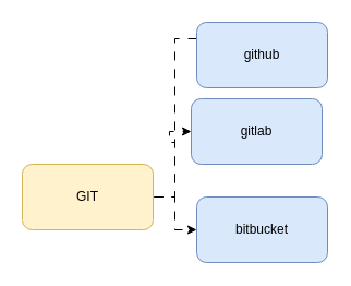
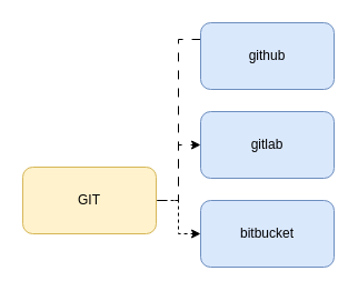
  <mxCell id="0" />
  <mxCell id="1" parent="0" />
  <mxCell id="2" style="edgeStyle=orthogonalEdgeStyle;rounded=0;orthogonalLoop=1;jettySize=auto;html=1;entryX=0;entryY=0.25;entryDx=0;entryDy=0;flowAnimation=1;endArrow=none;" edge="1" parent="1" source="5" target="6"><mxGeometry relative="1" as="geometry" /></mxCell>
  <mxCell id="3" style="edgeStyle=orthogonalEdgeStyle;rounded=0;orthogonalLoop=1;jettySize=auto;html=1;exitX=1;exitY=0.5;exitDx=0;exitDy=0;flowAnimation=1;" edge="1" parent="1" source="5" target="7"><mxGeometry relative="1" as="geometry" /></mxCell>
- <mxCell id="4" style="edgeStyle=orthogonalEdgeStyle;rounded=0;orthogonalLoop=1;jettySize=auto;html=1;exitX=1;exitY=0.5;exitDx=0;exitDy=0;entryX=0;entryY=0.5;entryDx=0;entryDy=0;flowAnimation=1;" edge="1" parent="1" source="5" target="8"><mxGeometry relative="1" as="geometry" /></mxCell>
+ <mxCell id="4" style="edgeStyle=orthogonalEdgeStyle;rounded=0;orthogonalLoop=1;jettySize=auto;html=1;exitX=1;exitY=0.5;exitDx=0;exitDy=0;entryX=0;entryY=0.5;entryDx=0;entryDy=0;flowAnimation=1;dashed=1;" edge="1" parent="1" source="5" target="8"><mxGeometry relative="1" as="geometry" /></mxCell>
  <mxCell id="5" value="GIT" style="rounded=1;whiteSpace=wrap;html=1;fillColor=#fff2cc;strokeColor=#d6b656;" vertex="1" parent="1"><mxGeometry x="20" y="150" width="120" height="60" as="geometry" /></mxCell>
  <mxCell id="6" value="github" style="rounded=1;whiteSpace=wrap;html=1;fillColor=#dae8fc;strokeColor=#6c8ebf;" vertex="1" parent="1"><mxGeometry x="180" y="20" width="120" height="60" as="geometry" /></mxCell>
- <mxCell id="7" value="gitlab" style="rounded=1;whiteSpace=wrap;html=1;fillColor=#dae8fc;strokeColor=#6c8ebf;" vertex="1" parent="1"><mxGeometry x="175" y="90" width="120" height="60" as="geometry" /></mxCell>
+ <mxCell id="7" value="gitlab" style="rounded=1;whiteSpace=wrap;html=1;fillColor=#dae8fc;strokeColor=#6c8ebf;" vertex="1" parent="1"><mxGeometry x="180" y="100" width="120" height="60" as="geometry" /></mxCell>
  <mxCell id="8" value="bitbucket" style="rounded=1;whiteSpace=wrap;html=1;fillColor=#dae8fc;strokeColor=#6c8ebf;" vertex="1" parent="1"><mxGeometry x="180" y="180" width="120" height="60" as="geometry" /></mxCell>
